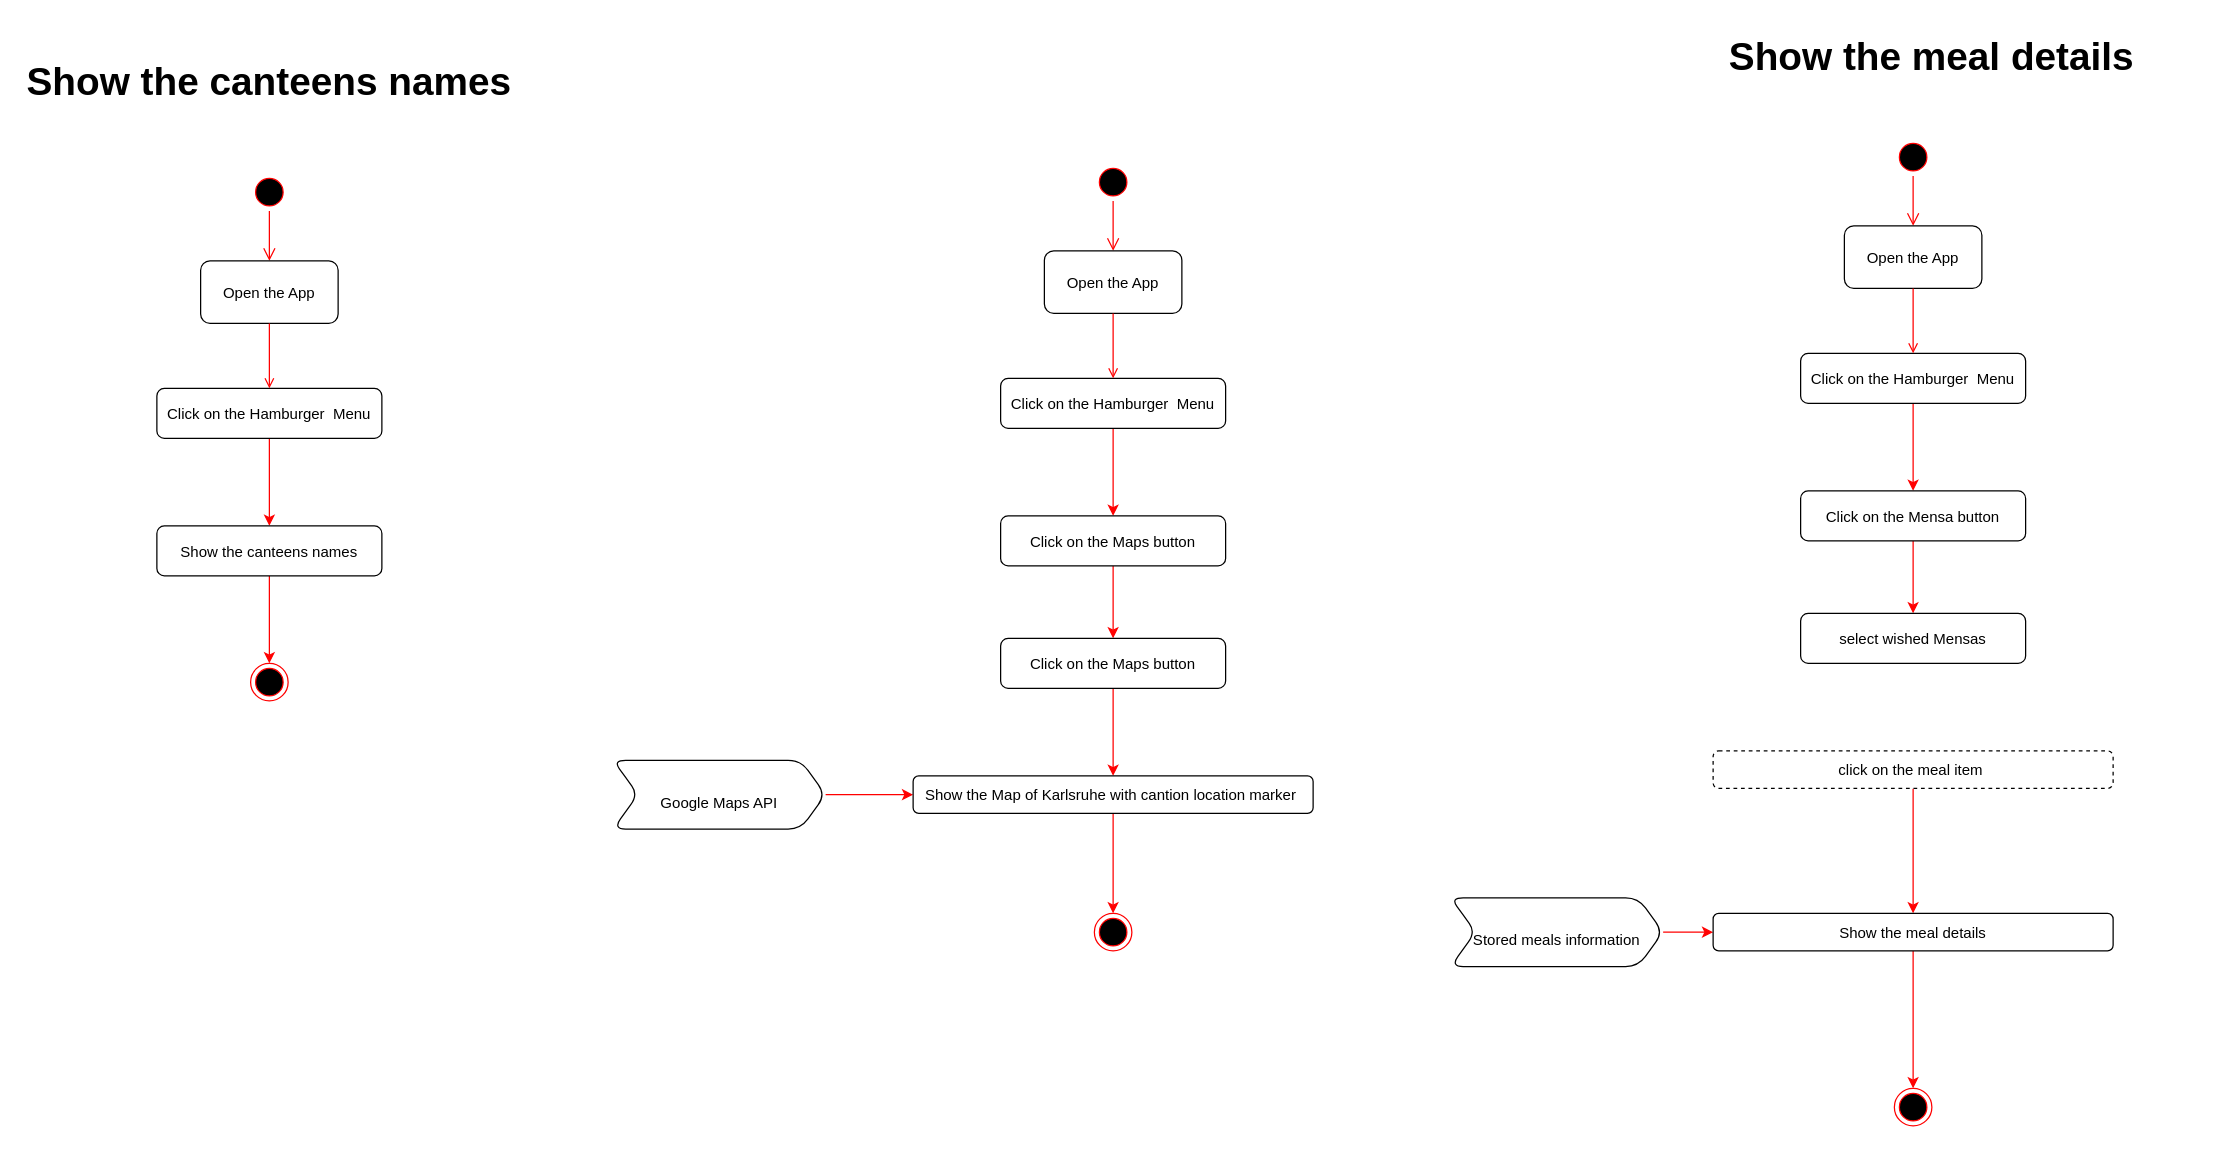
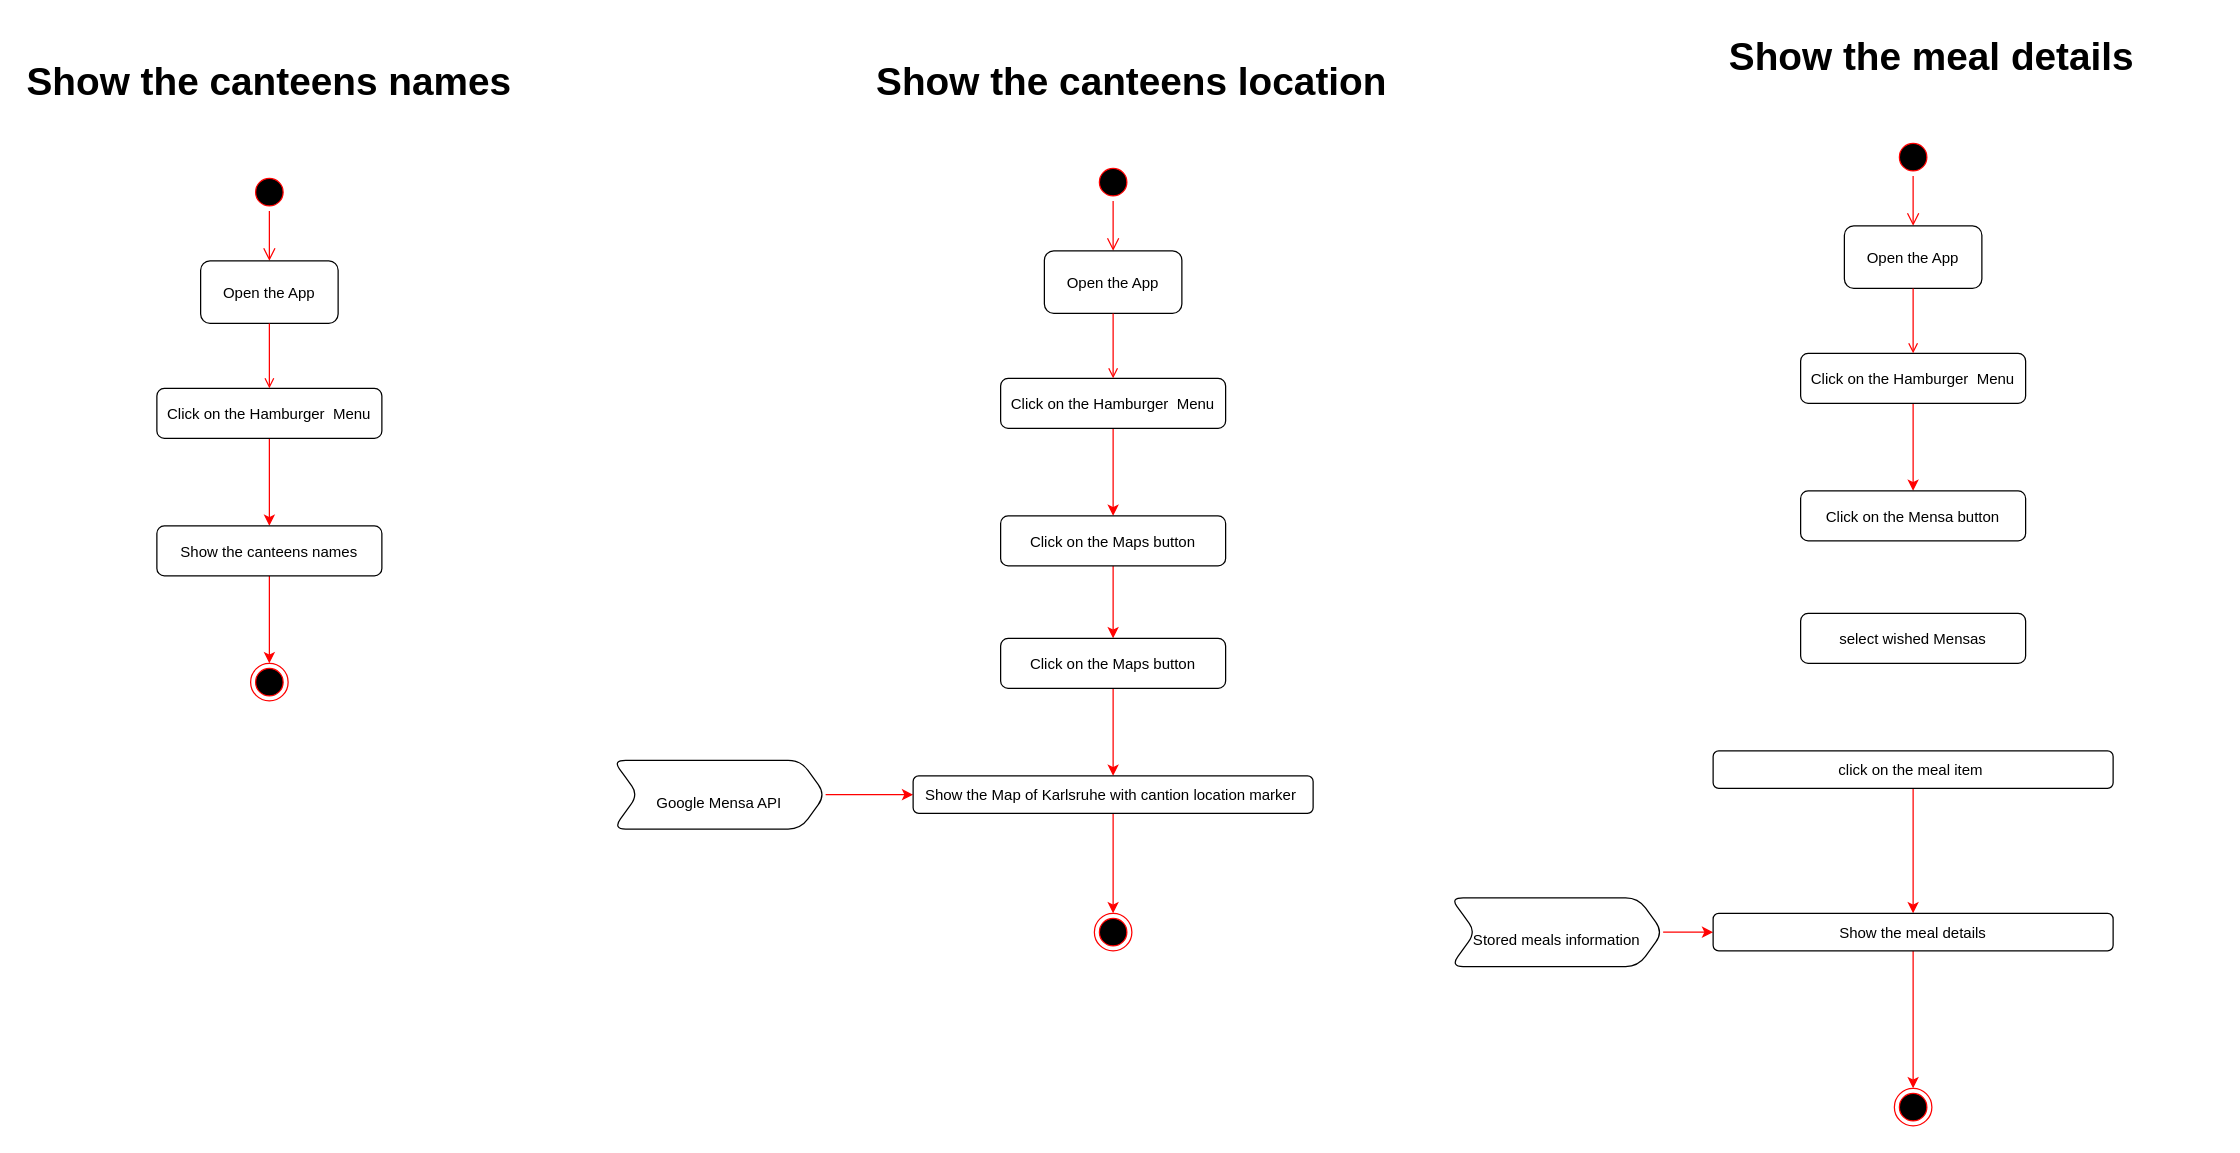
  <mxCell id="0" />
  <mxCell id="1" parent="0" />
  <mxCell id="2" value="&lt;b&gt;&lt;font style=&quot;font-size: 31px;&quot;&gt;Show the canteens names&lt;/font&gt;&lt;/b&gt;" style="text;html=1;strokeColor=none;fillColor=none;align=center;verticalAlign=middle;whiteSpace=wrap;rounded=0;" vertex="1" parent="1"><mxGeometry x="20" y="40" width="390" height="50" as="geometry" /></mxCell>
  <mxCell id="3" value="" style="ellipse;shape=startState;fillColor=#000000;strokeColor=#ff0000;" vertex="1" parent="1"><mxGeometry x="200" y="138" width="30" height="30" as="geometry" /></mxCell>
  <mxCell id="4" value="" style="edgeStyle=elbowEdgeStyle;elbow=horizontal;verticalAlign=bottom;endArrow=open;endSize=8;strokeColor=#FF0000;endFill=1;rounded=0" edge="1" parent="1" source="3" target="5"><mxGeometry x="110" y="50" as="geometry"><mxPoint x="55" y="80" as="targetPoint" /></mxGeometry></mxCell>
  <mxCell id="5" value="Open the App" style="rounded=1;" vertex="1" parent="1"><mxGeometry x="160" y="208" width="110" height="50" as="geometry" /></mxCell>
  <mxCell id="6" style="edgeStyle=orthogonalEdgeStyle;rounded=0;orthogonalLoop=1;jettySize=auto;html=1;strokeColor=#FF0000;fontSize=31;" edge="1" parent="1" source="7" target="10"><mxGeometry relative="1" as="geometry" /></mxCell>
  <mxCell id="7" value="Click on the Hamburger  Menu" style="rounded=1;" vertex="1" parent="1"><mxGeometry x="125" y="310" width="180" height="40" as="geometry" /></mxCell>
  <mxCell id="8" value="" style="endArrow=open;strokeColor=#FF0000;endFill=1;rounded=0" edge="1" parent="1" source="5" target="7"><mxGeometry relative="1" as="geometry" /></mxCell>
  <mxCell id="9" style="edgeStyle=orthogonalEdgeStyle;rounded=0;orthogonalLoop=1;jettySize=auto;html=1;entryX=0.5;entryY=0;entryDx=0;entryDy=0;strokeColor=#FF0000;fontSize=31;" edge="1" parent="1" source="10" target="11"><mxGeometry relative="1" as="geometry" /></mxCell>
  <mxCell id="10" value="Show the canteens names" style="rounded=1;" vertex="1" parent="1"><mxGeometry x="125" y="420" width="180" height="40" as="geometry" /></mxCell>
  <mxCell id="11" value="" style="ellipse;shape=endState;fillColor=#000000;strokeColor=#ff0000" vertex="1" parent="1"><mxGeometry x="200" y="530" width="30" height="30" as="geometry" /></mxCell>
+ <mxCell id="12" value="&lt;b&gt;&lt;font style=&quot;font-size: 31px;&quot;&gt;Show the canteens location&lt;/font&gt;&lt;/b&gt;" style="text;html=1;strokeColor=none;fillColor=none;align=center;verticalAlign=middle;whiteSpace=wrap;rounded=0;" vertex="1" parent="1"><mxGeometry x="680" y="40" width="450" height="50" as="geometry" /></mxCell>
  <mxCell id="13" value="" style="ellipse;shape=startState;fillColor=#000000;strokeColor=#ff0000;" vertex="1" parent="1"><mxGeometry x="875" y="130" width="30" height="30" as="geometry" /></mxCell>
  <mxCell id="14" value="" style="edgeStyle=elbowEdgeStyle;elbow=horizontal;verticalAlign=bottom;endArrow=open;endSize=8;strokeColor=#FF0000;endFill=1;rounded=0" edge="1" parent="1" source="13" target="15"><mxGeometry x="785" y="42" as="geometry"><mxPoint x="730" y="72" as="targetPoint" /></mxGeometry></mxCell>
  <mxCell id="15" value="Open the App" style="rounded=1;" vertex="1" parent="1"><mxGeometry x="835" y="200" width="110" height="50" as="geometry" /></mxCell>
  <mxCell id="16" style="edgeStyle=orthogonalEdgeStyle;rounded=0;orthogonalLoop=1;jettySize=auto;html=1;strokeColor=#FF0000;fontSize=31;" edge="1" parent="1" source="17" target="20"><mxGeometry relative="1" as="geometry" /></mxCell>
  <mxCell id="17" value="Click on the Hamburger  Menu" style="rounded=1;" vertex="1" parent="1"><mxGeometry x="800" y="302" width="180" height="40" as="geometry" /></mxCell>
  <mxCell id="18" value="" style="endArrow=open;strokeColor=#FF0000;endFill=1;rounded=0" edge="1" parent="1" source="15" target="17"><mxGeometry relative="1" as="geometry" /></mxCell>
  <mxCell id="19" style="edgeStyle=orthogonalEdgeStyle;rounded=0;orthogonalLoop=1;jettySize=auto;html=1;entryX=0.5;entryY=0;entryDx=0;entryDy=0;strokeColor=#FF0000;fontSize=12;" edge="1" parent="1" source="20" target="22"><mxGeometry relative="1" as="geometry" /></mxCell>
  <mxCell id="20" value="Click on the Maps button" style="rounded=1;" vertex="1" parent="1"><mxGeometry x="800" y="412" width="180" height="40" as="geometry" /></mxCell>
  <mxCell id="21" style="edgeStyle=orthogonalEdgeStyle;rounded=0;orthogonalLoop=1;jettySize=auto;html=1;exitX=0.5;exitY=1;exitDx=0;exitDy=0;strokeColor=#FF0000;fontSize=12;" edge="1" parent="1" source="22" target="26"><mxGeometry relative="1" as="geometry" /></mxCell>
  <mxCell id="22" value="Click on the Maps button" style="rounded=1;" vertex="1" parent="1"><mxGeometry x="800" y="510" width="180" height="40" as="geometry" /></mxCell>
  <mxCell id="23" style="edgeStyle=orthogonalEdgeStyle;rounded=0;orthogonalLoop=1;jettySize=auto;html=1;entryX=0;entryY=0.5;entryDx=0;entryDy=0;strokeColor=#FF0000;fontSize=12;" edge="1" parent="1" source="24" target="26"><mxGeometry relative="1" as="geometry" /></mxCell>
- <mxCell id="24" value="&lt;span style=&quot;font-size: 12px;&quot;&gt;Google Maps API&lt;/span&gt;" style="shape=step;perimeter=stepPerimeter;whiteSpace=wrap;html=1;fixedSize=1;rounded=1;fontSize=31;" vertex="1" parent="1"><mxGeometry x="490" y="607.5" width="170" height="55" as="geometry" /></mxCell>
+ <mxCell id="24" value="&lt;span style=&quot;font-size: 12px;&quot;&gt;Google Mensa API&lt;/span&gt;" style="shape=step;perimeter=stepPerimeter;whiteSpace=wrap;html=1;fixedSize=1;rounded=1;fontSize=31;" vertex="1" parent="1"><mxGeometry x="490" y="607.5" width="170" height="55" as="geometry" /></mxCell>
  <mxCell id="25" style="edgeStyle=orthogonalEdgeStyle;rounded=0;orthogonalLoop=1;jettySize=auto;html=1;exitX=0.5;exitY=1;exitDx=0;exitDy=0;entryX=0.5;entryY=0;entryDx=0;entryDy=0;strokeColor=#FF0000;fontSize=12;" edge="1" parent="1" source="26" target="27"><mxGeometry relative="1" as="geometry" /></mxCell>
  <mxCell id="26" value="Show the Map of Karlsruhe with cantion location marker " style="rounded=1;" vertex="1" parent="1"><mxGeometry x="730" y="620" width="320" height="30" as="geometry" /></mxCell>
  <mxCell id="27" value="" style="ellipse;shape=endState;fillColor=#000000;strokeColor=#ff0000" vertex="1" parent="1"><mxGeometry x="875" y="730" width="30" height="30" as="geometry" /></mxCell>
  <mxCell id="28" value="&lt;b&gt;&lt;font style=&quot;font-size: 31px;&quot;&gt;Show the meal details&lt;/font&gt;&lt;/b&gt;" style="text;html=1;strokeColor=none;fillColor=none;align=center;verticalAlign=middle;whiteSpace=wrap;rounded=0;" vertex="1" parent="1"><mxGeometry x="1320" y="20" width="450" height="50" as="geometry" /></mxCell>
  <mxCell id="29" value="" style="ellipse;shape=startState;fillColor=#000000;strokeColor=#ff0000;" vertex="1" parent="1"><mxGeometry x="1515" y="110" width="30" height="30" as="geometry" /></mxCell>
  <mxCell id="30" value="" style="edgeStyle=elbowEdgeStyle;elbow=horizontal;verticalAlign=bottom;endArrow=open;endSize=8;strokeColor=#FF0000;endFill=1;rounded=0" edge="1" parent="1" source="29" target="31"><mxGeometry x="1425" y="22" as="geometry"><mxPoint x="1370" y="52" as="targetPoint" /></mxGeometry></mxCell>
  <mxCell id="31" value="Open the App" style="rounded=1;" vertex="1" parent="1"><mxGeometry x="1475" y="180" width="110" height="50" as="geometry" /></mxCell>
  <mxCell id="32" style="edgeStyle=orthogonalEdgeStyle;rounded=0;orthogonalLoop=1;jettySize=auto;html=1;strokeColor=#FF0000;fontSize=31;" edge="1" parent="1" source="33" target="36"><mxGeometry relative="1" as="geometry" /></mxCell>
  <mxCell id="33" value="Click on the Hamburger  Menu" style="rounded=1;" vertex="1" parent="1"><mxGeometry x="1440" y="282" width="180" height="40" as="geometry" /></mxCell>
  <mxCell id="34" value="" style="endArrow=open;strokeColor=#FF0000;endFill=1;rounded=0" edge="1" parent="1" source="31" target="33"><mxGeometry relative="1" as="geometry" /></mxCell>
- <mxCell id="35" style="edgeStyle=orthogonalEdgeStyle;rounded=0;orthogonalLoop=1;jettySize=auto;html=1;entryX=0.5;entryY=0;entryDx=0;entryDy=0;strokeColor=#FF0000;fontSize=12;" edge="1" parent="1" source="36" target="37"><mxGeometry relative="1" as="geometry" /></mxCell>
  <mxCell id="36" value="Click on the Mensa button" style="rounded=1;" vertex="1" parent="1"><mxGeometry x="1440" y="392" width="180" height="40" as="geometry" /></mxCell>
  <mxCell id="37" value="select wished Mensas" style="rounded=1;" vertex="1" parent="1"><mxGeometry x="1440" y="490" width="180" height="40" as="geometry" /></mxCell>
  <mxCell id="38" style="edgeStyle=orthogonalEdgeStyle;rounded=0;orthogonalLoop=1;jettySize=auto;html=1;entryX=0;entryY=0.5;entryDx=0;entryDy=0;strokeColor=#FF0000;fontSize=12;" edge="1" parent="1" source="39" target="44"><mxGeometry relative="1" as="geometry" /></mxCell>
  <mxCell id="39" value="&lt;span style=&quot;font-size: 12px;&quot;&gt;Stored meals information&lt;/span&gt;" style="shape=step;perimeter=stepPerimeter;whiteSpace=wrap;html=1;fixedSize=1;rounded=1;fontSize=31;" vertex="1" parent="1"><mxGeometry x="1160" y="717.5" width="170" height="55" as="geometry" /></mxCell>
  <mxCell id="40" style="edgeStyle=orthogonalEdgeStyle;rounded=0;orthogonalLoop=1;jettySize=auto;html=1;entryX=0.5;entryY=0;entryDx=0;entryDy=0;strokeColor=#FF0000;fontSize=12;" edge="1" parent="1" source="41" target="44"><mxGeometry relative="1" as="geometry" /></mxCell>
- <mxCell id="41" value="click on the meal item " style="rounded=1;dashed=1;" vertex="1" parent="1"><mxGeometry x="1370" y="600" width="320" height="30" as="geometry" /></mxCell>
+ <mxCell id="41" value="click on the meal item " style="rounded=1;" vertex="1" parent="1"><mxGeometry x="1370" y="600" width="320" height="30" as="geometry" /></mxCell>
  <mxCell id="42" value="" style="ellipse;shape=endState;fillColor=#000000;strokeColor=#ff0000" vertex="1" parent="1"><mxGeometry x="1515" y="870" width="30" height="30" as="geometry" /></mxCell>
  <mxCell id="43" style="edgeStyle=orthogonalEdgeStyle;rounded=0;orthogonalLoop=1;jettySize=auto;html=1;entryX=0.5;entryY=0;entryDx=0;entryDy=0;strokeColor=#FF0000;fontSize=12;" edge="1" parent="1" source="44" target="42"><mxGeometry relative="1" as="geometry" /></mxCell>
  <mxCell id="44" value="Show the meal details" style="rounded=1;" vertex="1" parent="1"><mxGeometry x="1370" y="730" width="320" height="30" as="geometry" /></mxCell>
